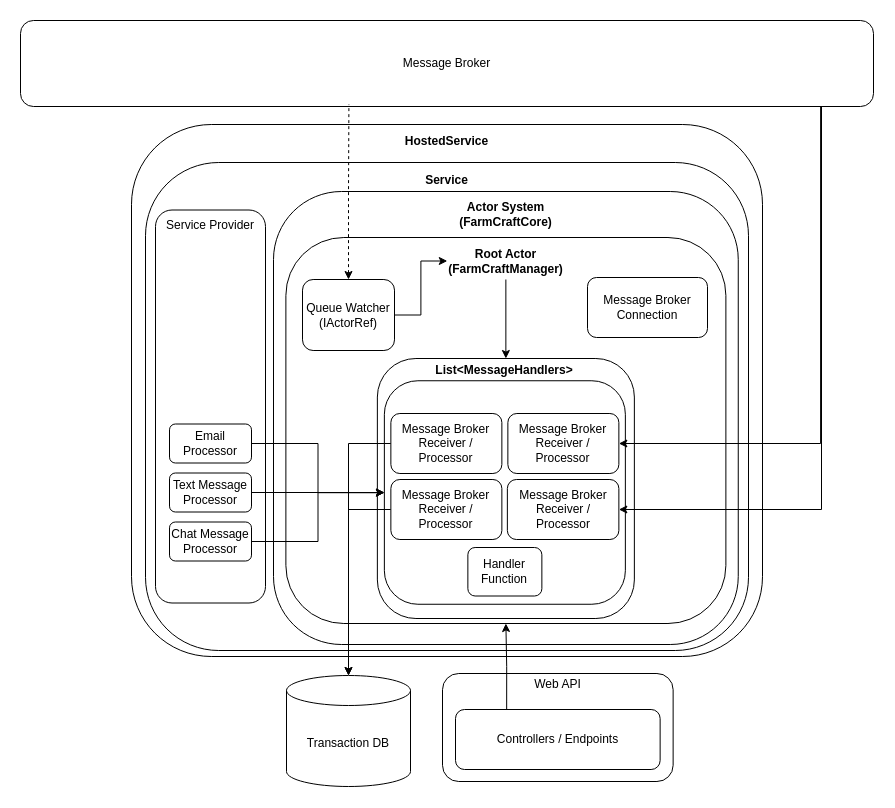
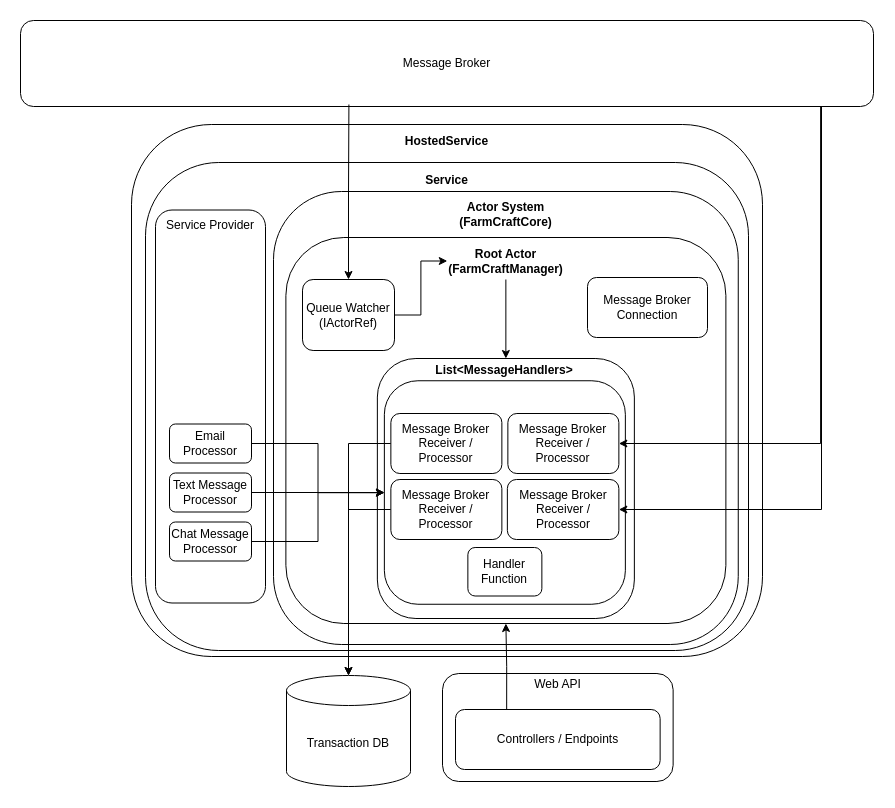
  <mxCell id="0" />
  <mxCell id="1" parent="0" />
  <mxCell id="2" value="" style="rounded=1;whiteSpace=wrap;html=1;" vertex="1" parent="1"><mxGeometry x="131" y="124" width="631" height="532" as="geometry" /></mxCell>
  <mxCell id="3" value="&lt;b&gt;HostedService&lt;/b&gt;" style="text;html=1;strokeColor=none;fillColor=none;align=center;verticalAlign=middle;whiteSpace=wrap;rounded=0;" vertex="1" parent="1"><mxGeometry x="394" y="126" width="105" height="30" as="geometry" /></mxCell>
  <mxCell id="4" value="Message Broker" style="rounded=1;whiteSpace=wrap;html=1;" vertex="1" parent="1"><mxGeometry x="20" y="20" width="853" height="86" as="geometry" /></mxCell>
  <mxCell id="5" value="" style="rounded=1;whiteSpace=wrap;html=1;" vertex="1" parent="1"><mxGeometry x="145" y="162" width="603" height="488" as="geometry" /></mxCell>
  <mxCell id="6" value="&lt;b&gt;Service&lt;/b&gt;" style="text;html=1;strokeColor=none;fillColor=none;align=center;verticalAlign=middle;whiteSpace=wrap;rounded=0;" vertex="1" parent="1"><mxGeometry x="394" y="165" width="105" height="30" as="geometry" /></mxCell>
  <mxCell id="7" value="" style="rounded=1;whiteSpace=wrap;html=1;" vertex="1" parent="1"><mxGeometry x="273" y="191" width="464.75" height="453" as="geometry" /></mxCell>
  <mxCell id="8" value="&lt;b&gt;Actor System &lt;br&gt;(FarmCraftCore)&lt;/b&gt;" style="text;html=1;strokeColor=none;fillColor=none;align=center;verticalAlign=middle;whiteSpace=wrap;rounded=0;" vertex="1" parent="1"><mxGeometry x="451.88" y="195" width="107" height="37" as="geometry" /></mxCell>
  <mxCell id="9" value="" style="rounded=1;whiteSpace=wrap;html=1;" vertex="1" parent="1"><mxGeometry x="155" y="209.5" width="110" height="393" as="geometry" /></mxCell>
  <mxCell id="10" value="Service Provider" style="text;html=1;strokeColor=none;fillColor=none;align=center;verticalAlign=middle;whiteSpace=wrap;rounded=0;" vertex="1" parent="1"><mxGeometry x="152" y="215" width="116" height="20" as="geometry" /></mxCell>
  <mxCell id="11" value="Email Processor" style="rounded=1;whiteSpace=wrap;html=1;" vertex="1" parent="1"><mxGeometry x="169" y="423.5" width="82" height="39" as="geometry" /></mxCell>
  <mxCell id="12" value="Text Message Processor" style="rounded=1;whiteSpace=wrap;html=1;" vertex="1" parent="1"><mxGeometry x="169" y="472.5" width="82" height="39" as="geometry" /></mxCell>
  <mxCell id="13" value="Chat Message Processor" style="rounded=1;whiteSpace=wrap;html=1;" vertex="1" parent="1"><mxGeometry x="169" y="521.5" width="82" height="39" as="geometry" /></mxCell>
  <mxCell id="14" value="" style="rounded=1;whiteSpace=wrap;html=1;" vertex="1" parent="1"><mxGeometry x="285.38" y="237" width="440" height="386" as="geometry" /></mxCell>
  <mxCell id="15" style="edgeStyle=orthogonalEdgeStyle;rounded=0;orthogonalLoop=1;jettySize=auto;html=1;exitX=0.5;exitY=1;exitDx=0;exitDy=0;" edge="1" parent="1" source="16" target="20"><mxGeometry relative="1" as="geometry" /></mxCell>
  <mxCell id="16" value="&lt;b&gt;Root Actor&lt;br&gt;(FarmCraftManager)&lt;/b&gt;" style="text;html=1;strokeColor=none;fillColor=none;align=center;verticalAlign=middle;whiteSpace=wrap;rounded=0;" vertex="1" parent="1"><mxGeometry x="446.81" y="242" width="117.12" height="37" as="geometry" /></mxCell>
- <mxCell id="17" style="edgeStyle=orthogonalEdgeStyle;rounded=0;orthogonalLoop=1;jettySize=auto;html=1;exitX=0.5;exitY=0;exitDx=0;exitDy=0;entryX=0.385;entryY=0.977;entryDx=0;entryDy=0;entryPerimeter=0;startArrow=classic;startFill=1;endArrow=none;endFill=0;dashed=1;" edge="1" parent="1" source="19" target="4"><mxGeometry relative="1" as="geometry" /></mxCell>
+ <mxCell id="17" style="edgeStyle=orthogonalEdgeStyle;rounded=0;orthogonalLoop=1;jettySize=auto;html=1;exitX=0.5;exitY=0;exitDx=0;exitDy=0;entryX=0.385;entryY=0.977;entryDx=0;entryDy=0;entryPerimeter=0;startArrow=classic;startFill=1;endArrow=none;endFill=0;" edge="1" parent="1" source="19" target="4"><mxGeometry relative="1" as="geometry" /></mxCell>
  <mxCell id="18" style="edgeStyle=orthogonalEdgeStyle;rounded=0;orthogonalLoop=1;jettySize=auto;html=1;exitX=1;exitY=0.5;exitDx=0;exitDy=0;" edge="1" parent="1" source="19" target="16"><mxGeometry relative="1" as="geometry" /></mxCell>
  <mxCell id="19" value="Queue Watcher&lt;br&gt;(IActorRef)" style="rounded=1;whiteSpace=wrap;html=1;" vertex="1" parent="1"><mxGeometry x="302" y="279" width="92" height="71" as="geometry" /></mxCell>
  <mxCell id="20" value="" style="rounded=1;whiteSpace=wrap;html=1;" vertex="1" parent="1"><mxGeometry x="376.87" y="358" width="257" height="260" as="geometry" /></mxCell>
  <mxCell id="21" value="&lt;b&gt;List&amp;lt;MessageHandlers&amp;gt;&lt;/b&gt;" style="text;html=1;strokeColor=none;fillColor=none;align=center;verticalAlign=middle;whiteSpace=wrap;rounded=0;" vertex="1" parent="1"><mxGeometry x="430.37" y="360.25" width="148" height="20" as="geometry" /></mxCell>
  <mxCell id="22" value="" style="rounded=1;whiteSpace=wrap;html=1;" vertex="1" parent="1"><mxGeometry x="383.87" y="380.25" width="241" height="223.5" as="geometry" /></mxCell>
  <mxCell id="23" style="edgeStyle=orthogonalEdgeStyle;rounded=0;orthogonalLoop=1;jettySize=auto;html=1;exitX=1;exitY=0.5;exitDx=0;exitDy=0;" edge="1" parent="1" source="11" target="22"><mxGeometry relative="1" as="geometry" /></mxCell>
  <mxCell id="24" style="edgeStyle=orthogonalEdgeStyle;rounded=0;orthogonalLoop=1;jettySize=auto;html=1;exitX=1;exitY=0.5;exitDx=0;exitDy=0;" edge="1" parent="1" source="12" target="22"><mxGeometry relative="1" as="geometry" /></mxCell>
  <mxCell id="25" style="edgeStyle=orthogonalEdgeStyle;rounded=0;orthogonalLoop=1;jettySize=auto;html=1;exitX=1;exitY=0.5;exitDx=0;exitDy=0;" edge="1" parent="1" source="13" target="22"><mxGeometry relative="1" as="geometry" /></mxCell>
  <mxCell id="26" value="Message Broker Connection" style="rounded=1;whiteSpace=wrap;html=1;" vertex="1" parent="1"><mxGeometry x="587" y="277" width="120" height="60" as="geometry" /></mxCell>
  <mxCell id="27" style="edgeStyle=orthogonalEdgeStyle;rounded=0;orthogonalLoop=1;jettySize=auto;html=1;exitX=0;exitY=0.5;exitDx=0;exitDy=0;entryX=0.5;entryY=0;entryDx=0;entryDy=0;entryPerimeter=0;startArrow=none;startFill=0;endArrow=classic;endFill=1;" edge="1" parent="1" source="28" target="36"><mxGeometry relative="1" as="geometry" /></mxCell>
  <mxCell id="28" value="Message Broker Receiver / Processor" style="rounded=1;whiteSpace=wrap;html=1;" vertex="1" parent="1"><mxGeometry x="390.37" y="413" width="111" height="60" as="geometry" /></mxCell>
  <mxCell id="29" style="edgeStyle=orthogonalEdgeStyle;rounded=0;orthogonalLoop=1;jettySize=auto;html=1;exitX=1;exitY=0.5;exitDx=0;exitDy=0;entryX=0.938;entryY=1;entryDx=0;entryDy=0;entryPerimeter=0;startArrow=classic;startFill=1;endArrow=none;endFill=0;" edge="1" parent="1" source="30" target="4"><mxGeometry relative="1" as="geometry"><Array as="points"><mxPoint x="820" y="443" /></Array></mxGeometry></mxCell>
  <mxCell id="30" value="Message Broker Receiver / Processor" style="rounded=1;whiteSpace=wrap;html=1;" vertex="1" parent="1"><mxGeometry x="507.37" y="413" width="111" height="60" as="geometry" /></mxCell>
  <mxCell id="31" style="edgeStyle=orthogonalEdgeStyle;rounded=0;orthogonalLoop=1;jettySize=auto;html=1;exitX=0;exitY=0.5;exitDx=0;exitDy=0;entryX=0.5;entryY=0;entryDx=0;entryDy=0;entryPerimeter=0;startArrow=none;startFill=0;endArrow=classic;endFill=1;" edge="1" parent="1" source="32" target="36"><mxGeometry relative="1" as="geometry" /></mxCell>
  <mxCell id="32" value="Message Broker Receiver / Processor" style="rounded=1;whiteSpace=wrap;html=1;" vertex="1" parent="1"><mxGeometry x="390.37" y="479" width="111" height="60" as="geometry" /></mxCell>
  <mxCell id="33" style="edgeStyle=orthogonalEdgeStyle;rounded=0;orthogonalLoop=1;jettySize=auto;html=1;exitX=1;exitY=0.5;exitDx=0;exitDy=0;startArrow=classic;startFill=1;endArrow=none;endFill=0;" edge="1" parent="1" source="34" target="4"><mxGeometry relative="1" as="geometry"><mxPoint x="821" y="111" as="targetPoint" /><Array as="points"><mxPoint x="821" y="509" /></Array></mxGeometry></mxCell>
  <mxCell id="34" value="Message Broker Receiver / Processor" style="rounded=1;whiteSpace=wrap;html=1;" vertex="1" parent="1"><mxGeometry x="506.87" y="479" width="111.5" height="60" as="geometry" /></mxCell>
  <mxCell id="35" value="Handler Function" style="rounded=1;whiteSpace=wrap;html=1;" vertex="1" parent="1"><mxGeometry x="467.37" y="547" width="74" height="48.5" as="geometry" /></mxCell>
  <mxCell id="36" value="Transaction DB" style="shape=cylinder3;whiteSpace=wrap;html=1;boundedLbl=1;backgroundOutline=1;size=15;" vertex="1" parent="1"><mxGeometry x="286" y="675" width="124" height="111" as="geometry" /></mxCell>
  <mxCell id="37" value="Web API&lt;br&gt;&lt;br&gt;&lt;br&gt;&lt;br&gt;&lt;br&gt;&lt;br&gt;&lt;br&gt;" style="rounded=1;whiteSpace=wrap;html=1;" vertex="1" parent="1"><mxGeometry x="442" y="673" width="230.63" height="108" as="geometry" /></mxCell>
  <mxCell id="38" style="edgeStyle=orthogonalEdgeStyle;rounded=0;orthogonalLoop=1;jettySize=auto;html=1;exitX=0.25;exitY=0;exitDx=0;exitDy=0;entryX=0.5;entryY=1;entryDx=0;entryDy=0;startArrow=none;startFill=0;endArrow=classic;endFill=1;" edge="1" parent="1" source="39" target="14"><mxGeometry relative="1" as="geometry" /></mxCell>
  <mxCell id="39" value="Controllers / Endpoints" style="rounded=1;whiteSpace=wrap;html=1;" vertex="1" parent="1"><mxGeometry x="455" y="709" width="204.63" height="60" as="geometry" /></mxCell>
